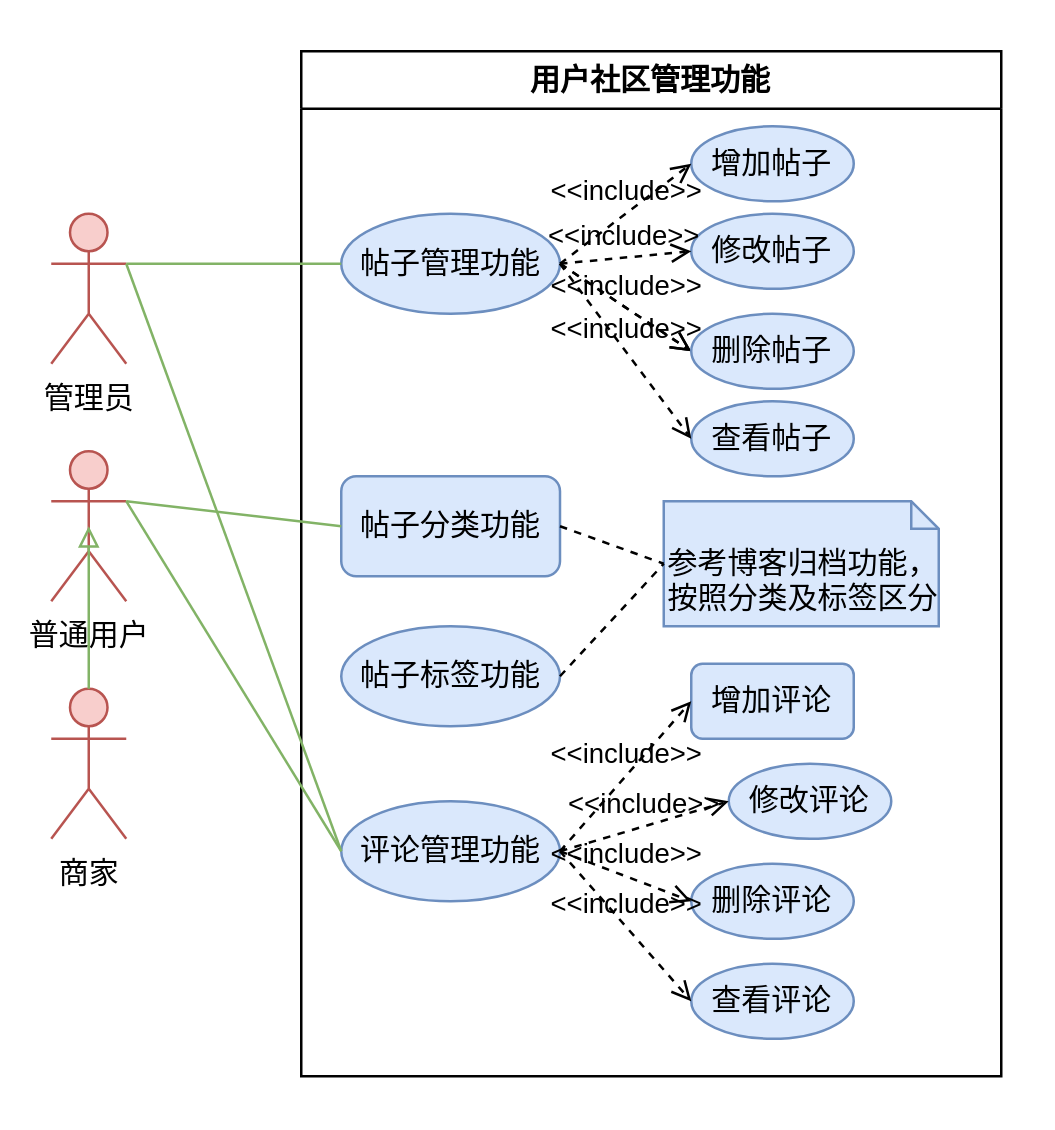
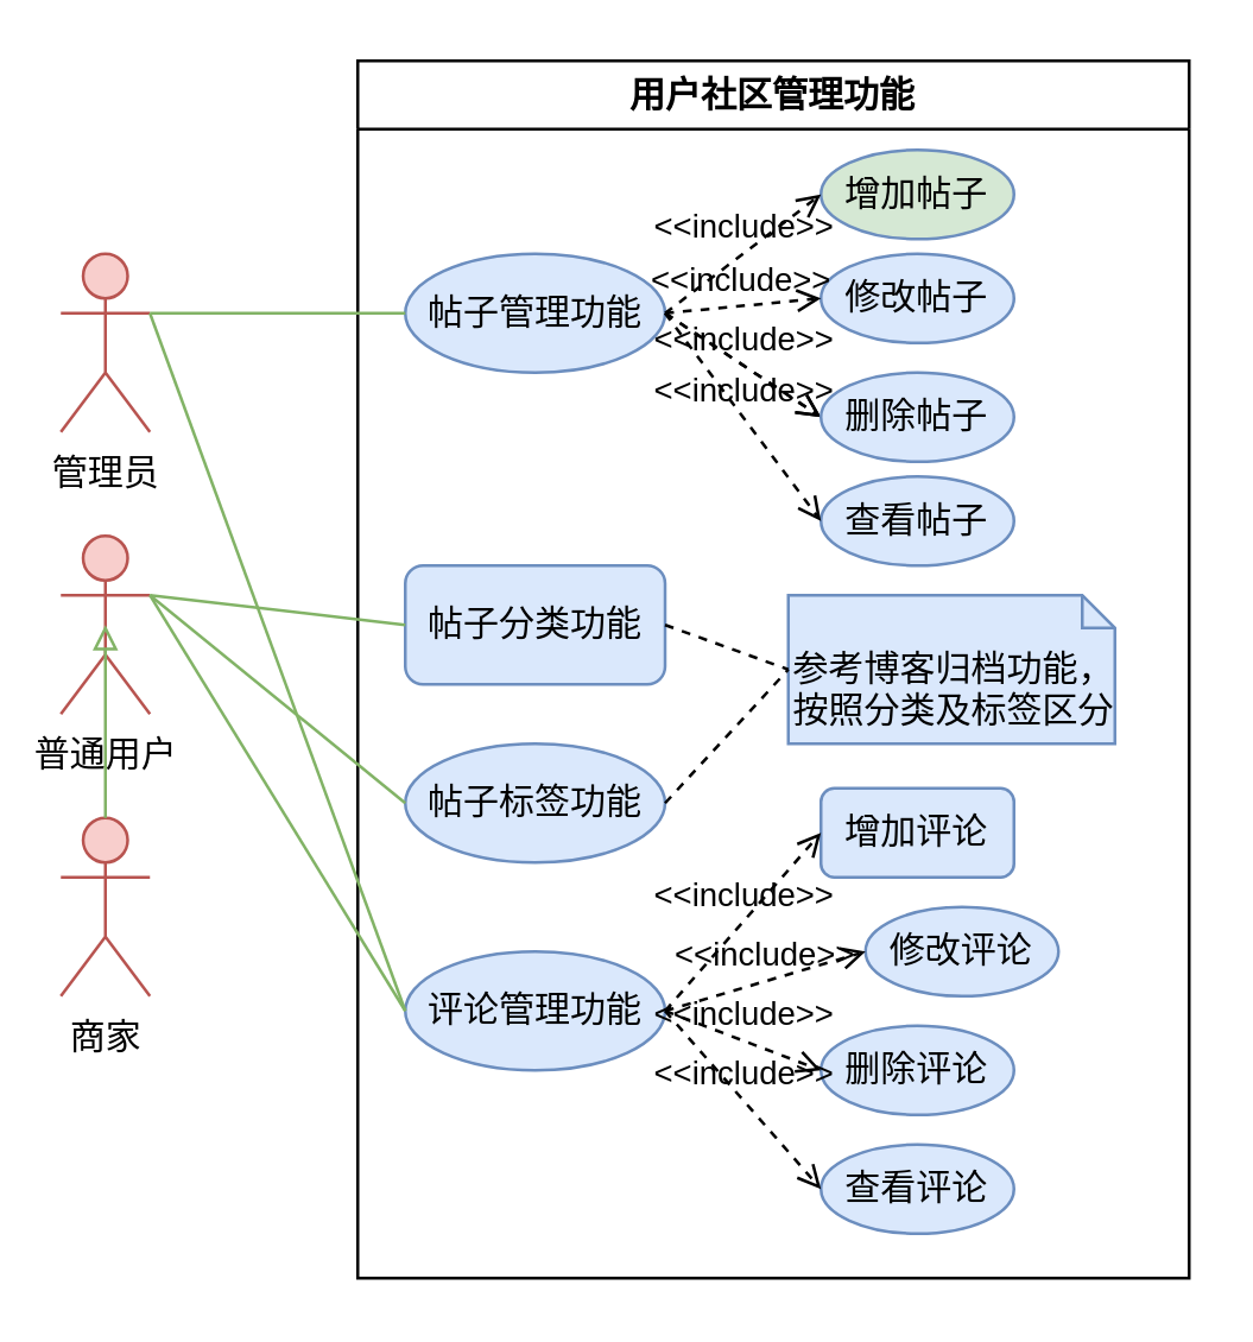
  <mxCell id="0" />
  <mxCell id="1" parent="0" />
  <mxCell id="2" value="用户社区管理功能" style="swimlane;whiteSpace=wrap;html=1;" vertex="1" parent="1"><mxGeometry x="120" y="20" width="280" height="410" as="geometry" /></mxCell>
  <mxCell id="3" value="帖子管理功能" style="ellipse;whiteSpace=wrap;html=1;fillColor=#dae8fc;strokeColor=#6c8ebf;" vertex="1" parent="2"><mxGeometry x="16" y="65" width="87.5" height="40" as="geometry" /></mxCell>
  <mxCell id="4" value="帖子分类功能" style="whiteSpace=wrap;html=1;fillColor=#dae8fc;strokeColor=#6c8ebf;rounded=1;" vertex="1" parent="2"><mxGeometry x="16" y="170" width="87.5" height="40" as="geometry" /></mxCell>
  <mxCell id="5" value="帖子标签功能" style="ellipse;whiteSpace=wrap;html=1;fillColor=#dae8fc;strokeColor=#6c8ebf;" vertex="1" parent="2"><mxGeometry x="16" y="230" width="87.5" height="40" as="geometry" /></mxCell>
- <mxCell id="6" value="增加帖子" style="ellipse;whiteSpace=wrap;html=1;fillColor=#dae8fc;strokeColor=#6c8ebf;" vertex="1" parent="2"><mxGeometry x="156" y="30" width="65" height="30" as="geometry" /></mxCell>
+ <mxCell id="6" value="增加帖子" style="ellipse;whiteSpace=wrap;html=1;fillColor=#d5e8d4;strokeColor=#6c8ebf;" vertex="1" parent="2"><mxGeometry x="156" y="30" width="65" height="30" as="geometry" /></mxCell>
  <mxCell id="7" value="修改帖子" style="ellipse;whiteSpace=wrap;html=1;fillColor=#dae8fc;strokeColor=#6c8ebf;" vertex="1" parent="2"><mxGeometry x="156" y="65" width="65" height="30" as="geometry" /></mxCell>
  <mxCell id="8" value="&amp;lt;&amp;lt;include&amp;gt;&amp;gt;" style="html=1;verticalAlign=bottom;labelBackgroundColor=none;endArrow=open;endFill=0;dashed=1;rounded=0;exitX=1;exitY=0.5;exitDx=0;exitDy=0;entryX=0;entryY=0.5;entryDx=0;entryDy=0;" edge="1" parent="2" source="3" target="6"><mxGeometry x="0.0" width="160" relative="1" as="geometry"><mxPoint x="155" y="155" as="sourcePoint" /><mxPoint x="205" y="125" as="targetPoint" /><mxPoint as="offset" /></mxGeometry></mxCell>
  <mxCell id="9" value="&amp;lt;&amp;lt;include&amp;gt;&amp;gt;" style="html=1;verticalAlign=bottom;labelBackgroundColor=none;endArrow=open;endFill=0;dashed=1;rounded=0;entryX=0;entryY=0.5;entryDx=0;entryDy=0;exitX=1;exitY=0.5;exitDx=0;exitDy=0;" edge="1" parent="2" source="3" target="7"><mxGeometry x="0.0" width="160" relative="1" as="geometry"><mxPoint x="336" y="85" as="sourcePoint" /><mxPoint x="386" y="55" as="targetPoint" /><mxPoint as="offset" /></mxGeometry></mxCell>
  <mxCell id="10" value="&amp;lt;&amp;lt;include&amp;gt;&amp;gt;" style="html=1;verticalAlign=bottom;labelBackgroundColor=none;endArrow=open;endFill=0;dashed=1;rounded=0;exitX=1;exitY=0.5;exitDx=0;exitDy=0;entryX=0;entryY=0.5;entryDx=0;entryDy=0;" edge="1" parent="2" source="3" target="24"><mxGeometry x="0.0" width="160" relative="1" as="geometry"><mxPoint x="396" y="95" as="sourcePoint" /><mxPoint x="446" y="65" as="targetPoint" /><mxPoint as="offset" /></mxGeometry></mxCell>
  <mxCell id="11" value="查看帖子" style="ellipse;whiteSpace=wrap;html=1;fillColor=#dae8fc;strokeColor=#6c8ebf;" vertex="1" parent="2"><mxGeometry x="156" y="140" width="65" height="30" as="geometry" /></mxCell>
  <mxCell id="12" value="&amp;lt;&amp;lt;include&amp;gt;&amp;gt;" style="html=1;verticalAlign=bottom;labelBackgroundColor=none;endArrow=open;endFill=0;dashed=1;rounded=0;exitX=1;exitY=0.5;exitDx=0;exitDy=0;entryX=0;entryY=0.5;entryDx=0;entryDy=0;" edge="1" parent="2" source="3" target="11"><mxGeometry x="0.0" width="160" relative="1" as="geometry"><mxPoint x="102.25" y="125" as="sourcePoint" /><mxPoint x="37.25" y="160" as="targetPoint" /><mxPoint as="offset" /></mxGeometry></mxCell>
  <mxCell id="13" value="评论管理功能" style="ellipse;whiteSpace=wrap;html=1;fillColor=#dae8fc;strokeColor=#6c8ebf;" vertex="1" parent="2"><mxGeometry x="16" y="300" width="87.5" height="40" as="geometry" /></mxCell>
  <mxCell id="14" value="增加评论" style="whiteSpace=wrap;html=1;fillColor=#dae8fc;strokeColor=#6c8ebf;rounded=1;" vertex="1" parent="2"><mxGeometry x="156" y="245" width="65" height="30" as="geometry" /></mxCell>
  <mxCell id="15" value="修改评论" style="ellipse;whiteSpace=wrap;html=1;fillColor=#dae8fc;strokeColor=#6c8ebf;" vertex="1" parent="2"><mxGeometry x="171" y="285" width="65" height="30" as="geometry" /></mxCell>
  <mxCell id="16" value="删除评论" style="ellipse;whiteSpace=wrap;html=1;fillColor=#dae8fc;strokeColor=#6c8ebf;" vertex="1" parent="2"><mxGeometry x="156" y="325" width="65" height="30" as="geometry" /></mxCell>
  <mxCell id="17" value="查看评论" style="ellipse;whiteSpace=wrap;html=1;fillColor=#dae8fc;strokeColor=#6c8ebf;" vertex="1" parent="2"><mxGeometry x="156" y="365" width="65" height="30" as="geometry" /></mxCell>
  <mxCell id="18" value="&amp;lt;&amp;lt;include&amp;gt;&amp;gt;" style="html=1;verticalAlign=bottom;labelBackgroundColor=none;endArrow=open;endFill=0;dashed=1;rounded=0;exitX=1;exitY=0.5;exitDx=0;exitDy=0;entryX=0;entryY=0.5;entryDx=0;entryDy=0;" edge="1" parent="2" source="13" target="14"><mxGeometry x="0.0" width="160" relative="1" as="geometry"><mxPoint x="82.5" y="225" as="sourcePoint" /><mxPoint x="113.5" y="305" as="targetPoint" /><mxPoint as="offset" /></mxGeometry></mxCell>
  <mxCell id="19" value="&amp;lt;&amp;lt;include&amp;gt;&amp;gt;" style="html=1;verticalAlign=bottom;labelBackgroundColor=none;endArrow=open;endFill=0;dashed=1;rounded=0;entryX=0;entryY=0.5;entryDx=0;entryDy=0;exitX=1;exitY=0.5;exitDx=0;exitDy=0;" edge="1" parent="2" source="13" target="15"><mxGeometry x="0.0" width="160" relative="1" as="geometry"><mxPoint x="116" y="310" as="sourcePoint" /><mxPoint x="155" y="275" as="targetPoint" /><mxPoint as="offset" /></mxGeometry></mxCell>
  <mxCell id="20" value="&amp;lt;&amp;lt;include&amp;gt;&amp;gt;" style="html=1;verticalAlign=bottom;labelBackgroundColor=none;endArrow=open;endFill=0;dashed=1;rounded=0;entryX=0;entryY=0.5;entryDx=0;entryDy=0;exitX=1;exitY=0.5;exitDx=0;exitDy=0;" edge="1" parent="2" source="13" target="16"><mxGeometry x="0.0" width="160" relative="1" as="geometry"><mxPoint x="64.25" y="359.31" as="sourcePoint" /><mxPoint x="95.25" y="359.31" as="targetPoint" /><mxPoint as="offset" /></mxGeometry></mxCell>
  <mxCell id="21" value="&amp;lt;&amp;lt;include&amp;gt;&amp;gt;" style="html=1;verticalAlign=bottom;labelBackgroundColor=none;endArrow=open;endFill=0;dashed=1;rounded=0;entryX=0;entryY=0.5;entryDx=0;entryDy=0;exitX=1;exitY=0.5;exitDx=0;exitDy=0;" edge="1" parent="2" source="13" target="17"><mxGeometry x="0.0" width="160" relative="1" as="geometry"><mxPoint x="346" y="290" as="sourcePoint" /><mxPoint x="377" y="290" as="targetPoint" /><mxPoint as="offset" /></mxGeometry></mxCell>
  <mxCell id="22" value="参考博客归档功能，按照分类及标签区分" style="shape=note2;boundedLbl=1;whiteSpace=wrap;html=1;size=11;verticalAlign=top;align=left;fillColor=#dae8fc;strokeColor=#6c8ebf;" vertex="1" parent="2"><mxGeometry x="145" y="180" width="110" height="50" as="geometry" /></mxCell>
  <mxCell id="23" value="" style="html=1;verticalAlign=bottom;labelBackgroundColor=none;endArrow=open;endFill=0;dashed=1;rounded=0;exitX=1;exitY=0.5;exitDx=0;exitDy=0;entryX=0;entryY=0.5;entryDx=0;entryDy=0;" edge="1" parent="2" source="3" target="24"><mxGeometry x="0.0" width="160" relative="1" as="geometry"><mxPoint x="418" y="195" as="sourcePoint" /><mxPoint x="479" y="275" as="targetPoint" /><mxPoint as="offset" /></mxGeometry></mxCell>
  <mxCell id="24" value="删除帖子" style="ellipse;whiteSpace=wrap;html=1;fillColor=#dae8fc;strokeColor=#6c8ebf;" vertex="1" parent="2"><mxGeometry x="156" y="105" width="65" height="30" as="geometry" /></mxCell>
  <mxCell id="25" value="" style="endArrow=none;dashed=1;html=1;rounded=0;exitX=1;exitY=0.5;exitDx=0;exitDy=0;entryX=0;entryY=0.5;entryDx=0;entryDy=0;entryPerimeter=0;" edge="1" parent="2" source="4" target="22"><mxGeometry width="50" height="50" relative="1" as="geometry"><mxPoint x="346" y="200" as="sourcePoint" /><mxPoint x="448.5" y="220" as="targetPoint" /></mxGeometry></mxCell>
  <mxCell id="26" value="" style="endArrow=none;dashed=1;html=1;rounded=0;exitX=1;exitY=0.5;exitDx=0;exitDy=0;entryX=0;entryY=0.5;entryDx=0;entryDy=0;entryPerimeter=0;" edge="1" parent="2" source="5" target="22"><mxGeometry width="50" height="50" relative="1" as="geometry"><mxPoint x="336" y="190" as="sourcePoint" /><mxPoint x="438.5" y="210" as="targetPoint" /></mxGeometry></mxCell>
  <mxCell id="27" value="普通用户" style="shape=umlActor;verticalLabelPosition=bottom;verticalAlign=top;html=1;fillColor=#f8cecc;strokeColor=#b85450;" vertex="1" parent="1"><mxGeometry x="20" y="180" width="30" height="60" as="geometry" /></mxCell>
  <mxCell id="28" value="商家" style="shape=umlActor;verticalLabelPosition=bottom;verticalAlign=top;html=1;fillColor=#f8cecc;strokeColor=#b85450;" vertex="1" parent="1"><mxGeometry x="20" y="275" width="30" height="60" as="geometry" /></mxCell>
  <mxCell id="29" value="管理员" style="shape=umlActor;verticalLabelPosition=bottom;verticalAlign=top;html=1;fillColor=#f8cecc;strokeColor=#b85450;" vertex="1" parent="1"><mxGeometry x="20" y="85" width="30" height="60" as="geometry" /></mxCell>
  <mxCell id="30" value="" style="endArrow=block;endFill=0;html=1;rounded=0;fillColor=#d5e8d4;strokeColor=#82b366;exitX=0.5;exitY=0;exitDx=0;exitDy=0;exitPerimeter=0;entryX=0.5;entryY=0.5;entryDx=0;entryDy=0;entryPerimeter=0;" edge="1" parent="1" source="28" target="27"><mxGeometry width="160" relative="1" as="geometry"><mxPoint x="75" y="425" as="sourcePoint" /><mxPoint x="60" y="345" as="targetPoint" /></mxGeometry></mxCell>
+ <mxCell id="31" value="" style="endArrow=none;html=1;rounded=0;fillColor=#d5e8d4;strokeColor=#82b366;exitX=0;exitY=0.5;exitDx=0;exitDy=0;entryX=1;entryY=0.333;entryDx=0;entryDy=0;entryPerimeter=0;" edge="1" parent="1" source="5" target="27"><mxGeometry width="50" height="50" relative="1" as="geometry"><mxPoint x="210" y="130" as="sourcePoint" /><mxPoint x="50" y="180" as="targetPoint" /></mxGeometry></mxCell>
  <mxCell id="32" value="" style="endArrow=none;html=1;rounded=0;fillColor=#d5e8d4;strokeColor=#82b366;entryX=1;entryY=0.333;entryDx=0;entryDy=0;entryPerimeter=0;exitX=0;exitY=0.5;exitDx=0;exitDy=0;" edge="1" parent="1" source="4" target="27"><mxGeometry width="50" height="50" relative="1" as="geometry"><mxPoint x="200" y="170" as="sourcePoint" /><mxPoint x="60" y="190" as="targetPoint" /></mxGeometry></mxCell>
  <mxCell id="33" value="" style="endArrow=none;html=1;rounded=0;fillColor=#d5e8d4;strokeColor=#82b366;entryX=1;entryY=0.333;entryDx=0;entryDy=0;entryPerimeter=0;exitX=0;exitY=0.5;exitDx=0;exitDy=0;" edge="1" parent="1" source="3" target="29"><mxGeometry width="50" height="50" relative="1" as="geometry"><mxPoint x="163" y="160" as="sourcePoint" /><mxPoint x="50" y="110" as="targetPoint" /></mxGeometry></mxCell>
  <mxCell id="34" value="" style="endArrow=none;html=1;rounded=0;fillColor=#d5e8d4;strokeColor=#82b366;exitX=0;exitY=0.5;exitDx=0;exitDy=0;entryX=1;entryY=0.333;entryDx=0;entryDy=0;entryPerimeter=0;" edge="1" parent="1" source="13" target="29"><mxGeometry width="50" height="50" relative="1" as="geometry"><mxPoint x="146" y="115" as="sourcePoint" /><mxPoint x="66" y="130" as="targetPoint" /></mxGeometry></mxCell>
  <mxCell id="35" value="" style="endArrow=none;html=1;rounded=0;fillColor=#d5e8d4;strokeColor=#82b366;exitX=0;exitY=0.5;exitDx=0;exitDy=0;entryX=1;entryY=0.333;entryDx=0;entryDy=0;entryPerimeter=0;" edge="1" parent="1" source="13" target="27"><mxGeometry width="50" height="50" relative="1" as="geometry"><mxPoint x="146" y="350" as="sourcePoint" /><mxPoint x="60" y="115" as="targetPoint" /></mxGeometry></mxCell>
